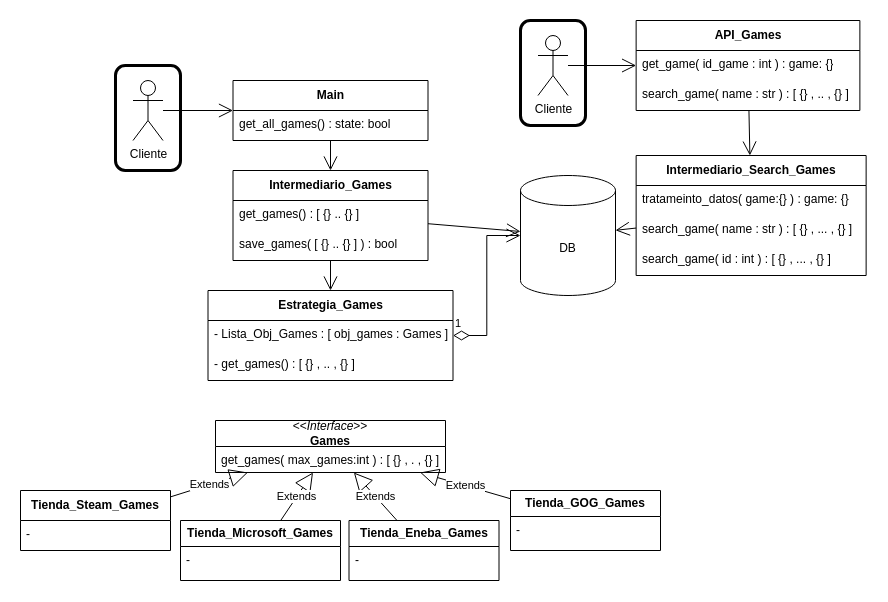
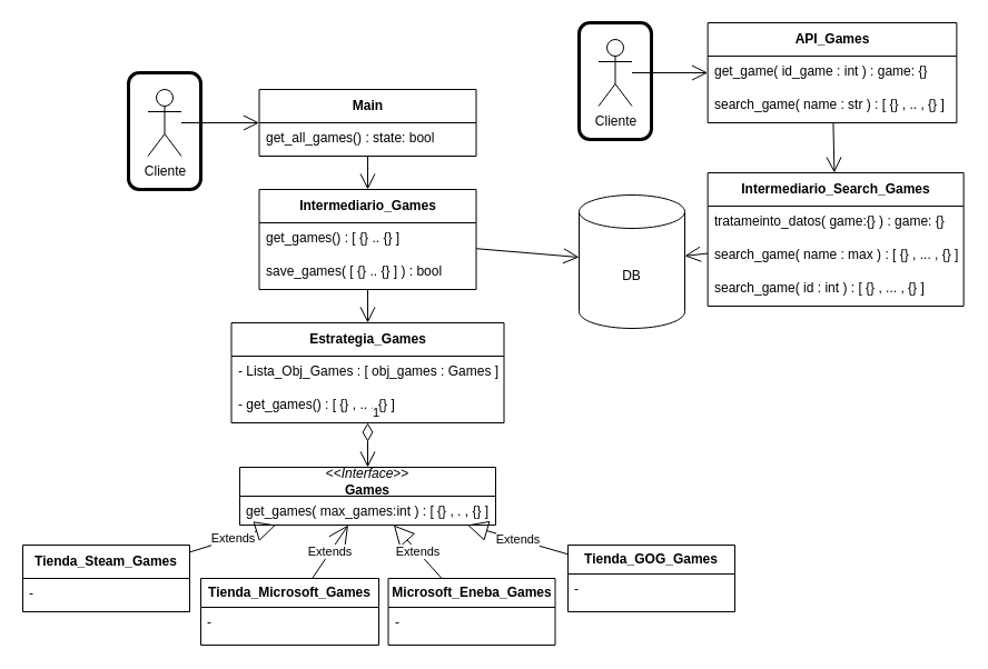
  <mxCell id="0" />
  <mxCell id="1" parent="0" />
  <mxCell id="2" value="&amp;lt;&amp;lt;&lt;i&gt;Interface&lt;/i&gt;&amp;gt;&amp;gt;&lt;br&gt;&lt;b&gt;Games&lt;/b&gt;" style="swimlane;fontStyle=0;childLayout=stackLayout;horizontal=1;startSize=26;fillColor=none;horizontalStack=0;resizeParent=1;resizeParentMax=0;resizeLast=0;collapsible=1;marginBottom=0;whiteSpace=wrap;html=1;" vertex="1" parent="1"><mxGeometry x="215" y="420" width="230" height="52" as="geometry" /></mxCell>
  <mxCell id="3" value="get_games( max_games:int ) : [ {} , . , {} ]" style="text;strokeColor=none;fillColor=none;align=left;verticalAlign=top;spacingLeft=4;spacingRight=4;overflow=hidden;rotatable=0;points=[[0,0.5],[1,0.5]];portConstraint=eastwest;whiteSpace=wrap;html=1;" vertex="1" parent="2"><mxGeometry y="26" width="230" height="26" as="geometry" /></mxCell>
  <mxCell id="4" value="&lt;b&gt;Tienda_Steam_Games&lt;/b&gt;" style="swimlane;fontStyle=0;childLayout=stackLayout;horizontal=1;startSize=30;fillColor=none;horizontalStack=0;resizeParent=1;resizeParentMax=0;resizeLast=0;collapsible=1;marginBottom=0;whiteSpace=wrap;html=1;" vertex="1" parent="1"><mxGeometry x="20" y="490" width="150" height="60" as="geometry" /></mxCell>
  <mxCell id="5" value="-" style="text;strokeColor=none;fillColor=none;align=left;verticalAlign=top;spacingLeft=4;spacingRight=4;overflow=hidden;rotatable=0;points=[[0,0.5],[1,0.5]];portConstraint=eastwest;whiteSpace=wrap;html=1;" vertex="1" parent="4"><mxGeometry y="30" width="150" height="30" as="geometry" /></mxCell>
  <mxCell id="6" value="&lt;b style=&quot;border-color: var(--border-color);&quot;&gt;Tienda_&lt;/b&gt;&lt;b&gt;Microsoft_Games&lt;br&gt;&lt;/b&gt;" style="swimlane;fontStyle=0;childLayout=stackLayout;horizontal=1;startSize=26;fillColor=none;horizontalStack=0;resizeParent=1;resizeParentMax=0;resizeLast=0;collapsible=1;marginBottom=0;whiteSpace=wrap;html=1;" vertex="1" parent="1"><mxGeometry x="180" y="520" width="160" height="60" as="geometry" /></mxCell>
  <mxCell id="7" value="-" style="text;strokeColor=none;fillColor=none;align=left;verticalAlign=top;spacingLeft=4;spacingRight=4;overflow=hidden;rotatable=0;points=[[0,0.5],[1,0.5]];portConstraint=eastwest;whiteSpace=wrap;html=1;" vertex="1" parent="6"><mxGeometry y="26" width="160" height="34" as="geometry" /></mxCell>
- <mxCell id="8" value="Extends" style="endArrow=block;endSize=16;endFill=0;html=1;rounded=0;" edge="1" parent="1" source="6" target="2"><mxGeometry width="160" relative="1" as="geometry"><mxPoint x="-40" y="640" as="sourcePoint" /><mxPoint x="120" y="640" as="targetPoint" /></mxGeometry></mxCell>
+ <mxCell id="8" value="Extends" style="endArrow=open;endSize=16;endFill=0;html=1;rounded=0;" edge="1" parent="1" source="6" target="2"><mxGeometry width="160" relative="1" as="geometry"><mxPoint x="-40" y="640" as="sourcePoint" /><mxPoint x="120" y="640" as="targetPoint" /></mxGeometry></mxCell>
  <mxCell id="9" value="Extends" style="endArrow=block;endSize=16;endFill=0;html=1;rounded=0;" edge="1" parent="1" source="4" target="2"><mxGeometry width="160" relative="1" as="geometry"><mxPoint x="-30" y="650" as="sourcePoint" /><mxPoint x="130" y="650" as="targetPoint" /></mxGeometry></mxCell>
  <mxCell id="10" value="&lt;b&gt;Estrategia_Games&lt;/b&gt;" style="swimlane;fontStyle=0;childLayout=stackLayout;horizontal=1;startSize=30;fillColor=none;horizontalStack=0;resizeParent=1;resizeParentMax=0;resizeLast=0;collapsible=1;marginBottom=0;whiteSpace=wrap;html=1;" vertex="1" parent="1"><mxGeometry x="207.5" y="290" width="245" height="90" as="geometry" /></mxCell>
  <mxCell id="11" value="- Lista_Obj_Games : [ obj_games : Games ]" style="text;strokeColor=none;fillColor=none;align=left;verticalAlign=top;spacingLeft=4;spacingRight=4;overflow=hidden;rotatable=0;points=[[0,0.5],[1,0.5]];portConstraint=eastwest;whiteSpace=wrap;html=1;" vertex="1" parent="10"><mxGeometry y="30" width="245" height="30" as="geometry" /></mxCell>
  <mxCell id="12" value="- get_games() : [ {} , .. , {} ]" style="text;strokeColor=none;fillColor=none;align=left;verticalAlign=top;spacingLeft=4;spacingRight=4;overflow=hidden;rotatable=0;points=[[0,0.5],[1,0.5]];portConstraint=eastwest;whiteSpace=wrap;html=1;" vertex="1" parent="10"><mxGeometry y="60" width="245" height="30" as="geometry" /></mxCell>
- <mxCell id="13" value="1" style="endArrow=open;html=1;endSize=12;startArrow=diamondThin;startSize=14;startFill=0;edgeStyle=orthogonalEdgeStyle;align=left;verticalAlign=bottom;rounded=0;" edge="1" parent="1" source="10" target="18"><mxGeometry x="-1" y="3" relative="1" as="geometry"><mxPoint x="-70" y="430" as="sourcePoint" /><mxPoint x="90" y="430" as="targetPoint" /></mxGeometry></mxCell>
+ <mxCell id="13" value="1" style="endArrow=open;html=1;endSize=12;startArrow=diamondThin;startSize=14;startFill=0;edgeStyle=orthogonalEdgeStyle;align=left;verticalAlign=bottom;rounded=0;" edge="1" parent="1" source="10" target="2"><mxGeometry x="-1" y="3" relative="1" as="geometry"><mxPoint x="-70" y="430" as="sourcePoint" /><mxPoint x="90" y="430" as="targetPoint" /></mxGeometry></mxCell>
  <mxCell id="14" value="&lt;b&gt;Intermediario_Games&lt;/b&gt;" style="swimlane;fontStyle=0;childLayout=stackLayout;horizontal=1;startSize=30;fillColor=none;horizontalStack=0;resizeParent=1;resizeParentMax=0;resizeLast=0;collapsible=1;marginBottom=0;whiteSpace=wrap;html=1;" vertex="1" parent="1"><mxGeometry x="232.5" y="170" width="195" height="90" as="geometry" /></mxCell>
  <mxCell id="15" value="get_games() : [ {} .. {} ]" style="text;strokeColor=none;fillColor=none;align=left;verticalAlign=top;spacingLeft=4;spacingRight=4;overflow=hidden;rotatable=0;points=[[0,0.5],[1,0.5]];portConstraint=eastwest;whiteSpace=wrap;html=1;" vertex="1" parent="14"><mxGeometry y="30" width="195" height="30" as="geometry" /></mxCell>
  <mxCell id="16" value="save_games( [ {} .. {} ] ) : bool" style="text;strokeColor=none;fillColor=none;align=left;verticalAlign=top;spacingLeft=4;spacingRight=4;overflow=hidden;rotatable=0;points=[[0,0.5],[1,0.5]];portConstraint=eastwest;whiteSpace=wrap;html=1;" vertex="1" parent="14"><mxGeometry y="60" width="195" height="30" as="geometry" /></mxCell>
  <mxCell id="17" value="" style="endArrow=open;endFill=1;endSize=12;html=1;rounded=0;" edge="1" parent="1" source="14" target="10"><mxGeometry width="160" relative="1" as="geometry"><mxPoint x="-10" y="330" as="sourcePoint" /><mxPoint x="150" y="330" as="targetPoint" /></mxGeometry></mxCell>
  <mxCell id="18" value="DB" style="shape=cylinder3;whiteSpace=wrap;html=1;boundedLbl=1;backgroundOutline=1;size=15;" vertex="1" parent="1"><mxGeometry x="520" y="175" width="95" height="120" as="geometry" /></mxCell>
  <mxCell id="19" value="" style="endArrow=open;endFill=1;endSize=12;html=1;rounded=0;" edge="1" parent="1" source="14" target="18"><mxGeometry width="160" relative="1" as="geometry"><mxPoint x="340" y="270" as="sourcePoint" /><mxPoint x="340" y="320" as="targetPoint" /></mxGeometry></mxCell>
- <mxCell id="20" value="&lt;b style=&quot;border-color: var(--border-color);&quot;&gt;Tienda_&lt;/b&gt;&lt;b&gt;Eneba_Games&lt;br&gt;&lt;/b&gt;" style="swimlane;fontStyle=0;childLayout=stackLayout;horizontal=1;startSize=26;fillColor=none;horizontalStack=0;resizeParent=1;resizeParentMax=0;resizeLast=0;collapsible=1;marginBottom=0;whiteSpace=wrap;html=1;" vertex="1" parent="1"><mxGeometry x="348.5" y="520" width="150" height="60" as="geometry" /></mxCell>
+ <mxCell id="20" value="&lt;b style=&quot;border-color: var(--border-color);&quot;&gt;Microsoft_&lt;/b&gt;&lt;b&gt;Eneba_Games&lt;br&gt;&lt;/b&gt;" style="swimlane;fontStyle=0;childLayout=stackLayout;horizontal=1;startSize=26;fillColor=none;horizontalStack=0;resizeParent=1;resizeParentMax=0;resizeLast=0;collapsible=1;marginBottom=0;whiteSpace=wrap;html=1;" vertex="1" parent="1"><mxGeometry x="348.5" y="520" width="150" height="60" as="geometry" /></mxCell>
  <mxCell id="21" value="-" style="text;strokeColor=none;fillColor=none;align=left;verticalAlign=top;spacingLeft=4;spacingRight=4;overflow=hidden;rotatable=0;points=[[0,0.5],[1,0.5]];portConstraint=eastwest;whiteSpace=wrap;html=1;" vertex="1" parent="20"><mxGeometry y="26" width="150" height="34" as="geometry" /></mxCell>
  <mxCell id="22" value="&lt;b style=&quot;border-color: var(--border-color);&quot;&gt;Tienda_&lt;/b&gt;&lt;b&gt;GOG_Games&lt;br&gt;&lt;/b&gt;" style="swimlane;fontStyle=0;childLayout=stackLayout;horizontal=1;startSize=26;fillColor=none;horizontalStack=0;resizeParent=1;resizeParentMax=0;resizeLast=0;collapsible=1;marginBottom=0;whiteSpace=wrap;html=1;" vertex="1" parent="1"><mxGeometry x="510" y="490" width="150" height="60" as="geometry" /></mxCell>
  <mxCell id="23" value="-" style="text;strokeColor=none;fillColor=none;align=left;verticalAlign=top;spacingLeft=4;spacingRight=4;overflow=hidden;rotatable=0;points=[[0,0.5],[1,0.5]];portConstraint=eastwest;whiteSpace=wrap;html=1;" vertex="1" parent="22"><mxGeometry y="26" width="150" height="34" as="geometry" /></mxCell>
  <mxCell id="24" value="Extends" style="endArrow=block;endSize=16;endFill=0;html=1;rounded=0;" edge="1" parent="1" source="20" target="2"><mxGeometry width="160" relative="1" as="geometry"><mxPoint x="314" y="570" as="sourcePoint" /><mxPoint x="332" y="512" as="targetPoint" /></mxGeometry></mxCell>
  <mxCell id="25" value="Extends" style="endArrow=block;endSize=16;endFill=0;html=1;rounded=0;" edge="1" parent="1" source="22" target="2"><mxGeometry width="160" relative="1" as="geometry"><mxPoint x="324" y="580" as="sourcePoint" /><mxPoint x="560" y="420" as="targetPoint" /></mxGeometry></mxCell>
  <mxCell id="26" value="&lt;b&gt;Intermediario_Search_Games&lt;/b&gt;" style="swimlane;fontStyle=0;childLayout=stackLayout;horizontal=1;startSize=30;fillColor=none;horizontalStack=0;resizeParent=1;resizeParentMax=0;resizeLast=0;collapsible=1;marginBottom=0;whiteSpace=wrap;html=1;" vertex="1" parent="1"><mxGeometry x="635.63" y="155" width="230" height="120" as="geometry" /></mxCell>
  <mxCell id="27" value="tratameinto_datos( game:{} ) : game: {}" style="text;strokeColor=none;fillColor=none;align=left;verticalAlign=top;spacingLeft=4;spacingRight=4;overflow=hidden;rotatable=0;points=[[0,0.5],[1,0.5]];portConstraint=eastwest;whiteSpace=wrap;html=1;" vertex="1" parent="26"><mxGeometry y="30" width="230" height="30" as="geometry" /></mxCell>
- <mxCell id="28" value="search_game( name : str ) : [ {} , ... , {} ]" style="text;strokeColor=none;fillColor=none;align=left;verticalAlign=top;spacingLeft=4;spacingRight=4;overflow=hidden;rotatable=0;points=[[0,0.5],[1,0.5]];portConstraint=eastwest;whiteSpace=wrap;html=1;" vertex="1" parent="26"><mxGeometry y="60" width="230" height="30" as="geometry" /></mxCell>
+ <mxCell id="28" value="search_game( name : max ) : [ {} , ... , {} ]" style="text;strokeColor=none;fillColor=none;align=left;verticalAlign=top;spacingLeft=4;spacingRight=4;overflow=hidden;rotatable=0;points=[[0,0.5],[1,0.5]];portConstraint=eastwest;whiteSpace=wrap;html=1;" vertex="1" parent="26"><mxGeometry y="60" width="230" height="30" as="geometry" /></mxCell>
  <mxCell id="29" value="search_game( id : int ) : [ {} , ... , {} ]" style="text;strokeColor=none;fillColor=none;align=left;verticalAlign=top;spacingLeft=4;spacingRight=4;overflow=hidden;rotatable=0;points=[[0,0.5],[1,0.5]];portConstraint=eastwest;whiteSpace=wrap;html=1;" vertex="1" parent="26"><mxGeometry y="90" width="230" height="30" as="geometry" /></mxCell>
  <mxCell id="30" value="" style="endArrow=open;endFill=1;endSize=12;html=1;rounded=0;" edge="1" parent="1" source="26" target="18"><mxGeometry width="160" relative="1" as="geometry"><mxPoint x="438" y="225" as="sourcePoint" /><mxPoint x="555" y="225" as="targetPoint" /></mxGeometry></mxCell>
  <mxCell id="31" value="&lt;b&gt;Main&lt;/b&gt;" style="swimlane;fontStyle=0;childLayout=stackLayout;horizontal=1;startSize=30;fillColor=none;horizontalStack=0;resizeParent=1;resizeParentMax=0;resizeLast=0;collapsible=1;marginBottom=0;whiteSpace=wrap;html=1;" vertex="1" parent="1"><mxGeometry x="232.5" y="80" width="195" height="60" as="geometry" /></mxCell>
  <mxCell id="32" value="get_all_games() : state: bool" style="text;strokeColor=none;fillColor=none;align=left;verticalAlign=top;spacingLeft=4;spacingRight=4;overflow=hidden;rotatable=0;points=[[0,0.5],[1,0.5]];portConstraint=eastwest;whiteSpace=wrap;html=1;" vertex="1" parent="31"><mxGeometry y="30" width="195" height="30" as="geometry" /></mxCell>
  <mxCell id="33" value="" style="endArrow=open;endFill=1;endSize=12;html=1;rounded=0;" edge="1" parent="1" source="31" target="14"><mxGeometry width="160" relative="1" as="geometry"><mxPoint x="338" y="270" as="sourcePoint" /><mxPoint x="337" y="320" as="targetPoint" /></mxGeometry></mxCell>
  <mxCell id="34" value="&lt;b&gt;API_Games&lt;/b&gt;" style="swimlane;fontStyle=0;childLayout=stackLayout;horizontal=1;startSize=30;fillColor=none;horizontalStack=0;resizeParent=1;resizeParentMax=0;resizeLast=0;collapsible=1;marginBottom=0;whiteSpace=wrap;html=1;" vertex="1" parent="1"><mxGeometry x="635.63" y="20" width="223.75" height="90" as="geometry" /></mxCell>
  <mxCell id="35" value="get_game( id_game : int ) : game: {}" style="text;strokeColor=none;fillColor=none;align=left;verticalAlign=top;spacingLeft=4;spacingRight=4;overflow=hidden;rotatable=0;points=[[0,0.5],[1,0.5]];portConstraint=eastwest;whiteSpace=wrap;html=1;" vertex="1" parent="34"><mxGeometry y="30" width="223.75" height="30" as="geometry" /></mxCell>
  <mxCell id="36" value="search_game( name : str ) : [ {} , .. , {} ]&amp;nbsp;&amp;nbsp;" style="text;strokeColor=none;fillColor=none;align=left;verticalAlign=top;spacingLeft=4;spacingRight=4;overflow=hidden;rotatable=0;points=[[0,0.5],[1,0.5]];portConstraint=eastwest;whiteSpace=wrap;html=1;" vertex="1" parent="34"><mxGeometry y="60" width="223.75" height="30" as="geometry" /></mxCell>
  <mxCell id="37" value="" style="endArrow=open;endFill=1;endSize=12;html=1;rounded=0;" edge="1" parent="1" source="34" target="26"><mxGeometry width="160" relative="1" as="geometry"><mxPoint x="660" y="225" as="sourcePoint" /><mxPoint x="590" y="225" as="targetPoint" /></mxGeometry></mxCell>
  <mxCell id="38" value="Cliente" style="shape=umlActor;verticalLabelPosition=bottom;verticalAlign=top;html=1;outlineConnect=0;" vertex="1" parent="1"><mxGeometry x="132.5" y="80" width="30" height="60" as="geometry" /></mxCell>
  <mxCell id="39" value="Cliente" style="shape=umlActor;verticalLabelPosition=bottom;verticalAlign=top;html=1;outlineConnect=0;" vertex="1" parent="1"><mxGeometry x="537.5" y="35" width="30" height="60" as="geometry" /></mxCell>
  <mxCell id="40" value="" style="endArrow=open;endFill=1;endSize=12;html=1;rounded=0;" edge="1" parent="1" source="38" target="31"><mxGeometry width="160" relative="1" as="geometry"><mxPoint x="340" y="150" as="sourcePoint" /><mxPoint x="340" y="180" as="targetPoint" /></mxGeometry></mxCell>
  <mxCell id="41" value="" style="endArrow=open;endFill=1;endSize=12;html=1;rounded=0;" edge="1" parent="1" source="39" target="34"><mxGeometry width="160" relative="1" as="geometry"><mxPoint x="350" y="160" as="sourcePoint" /><mxPoint x="350" y="190" as="targetPoint" /></mxGeometry></mxCell>
  <mxCell id="42" value="" style="rounded=1;whiteSpace=wrap;html=1;fillColor=none;strokeWidth=3;" vertex="1" parent="1"><mxGeometry x="115" y="65" width="65" height="105" as="geometry" /></mxCell>
  <mxCell id="43" value="" style="rounded=1;whiteSpace=wrap;html=1;fillColor=none;strokeWidth=3;" vertex="1" parent="1"><mxGeometry x="520" y="20" width="65" height="105" as="geometry" /></mxCell>
